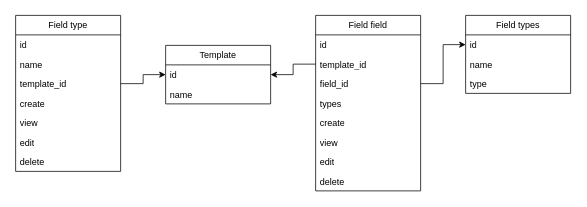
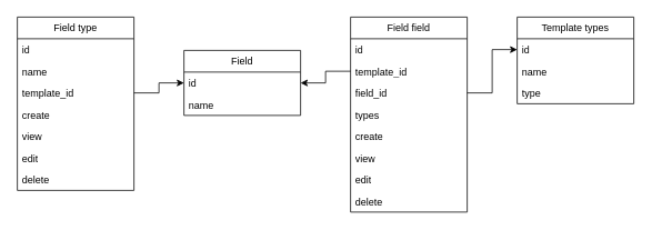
  <mxCell id="0" />
  <mxCell id="1" parent="0" />
  <mxCell id="2" value="Field type" style="swimlane;fontStyle=0;childLayout=stackLayout;horizontal=1;startSize=26;fillColor=none;horizontalStack=0;resizeParent=1;resizeParentMax=0;resizeLast=0;collapsible=1;marginBottom=0;whiteSpace=wrap;html=1;" vertex="1" parent="1"><mxGeometry x="20" y="20" width="140" height="208" as="geometry" /></mxCell>
  <mxCell id="3" value="id" style="text;strokeColor=none;fillColor=none;align=left;verticalAlign=top;spacingLeft=4;spacingRight=4;overflow=hidden;rotatable=0;points=[[0,0.5],[1,0.5]];portConstraint=eastwest;whiteSpace=wrap;html=1;" vertex="1" parent="2"><mxGeometry y="26" width="140" height="26" as="geometry" /></mxCell>
  <mxCell id="4" value="name" style="text;strokeColor=none;fillColor=none;align=left;verticalAlign=top;spacingLeft=4;spacingRight=4;overflow=hidden;rotatable=0;points=[[0,0.5],[1,0.5]];portConstraint=eastwest;whiteSpace=wrap;html=1;" vertex="1" parent="2"><mxGeometry y="52" width="140" height="26" as="geometry" /></mxCell>
  <mxCell id="5" value="template_id" style="text;strokeColor=none;fillColor=none;align=left;verticalAlign=top;spacingLeft=4;spacingRight=4;overflow=hidden;rotatable=0;points=[[0,0.5],[1,0.5]];portConstraint=eastwest;whiteSpace=wrap;html=1;" vertex="1" parent="2"><mxGeometry y="78" width="140" height="26" as="geometry" /></mxCell>
  <mxCell id="6" value="create" style="text;strokeColor=none;fillColor=none;align=left;verticalAlign=top;spacingLeft=4;spacingRight=4;overflow=hidden;rotatable=0;points=[[0,0.5],[1,0.5]];portConstraint=eastwest;whiteSpace=wrap;html=1;" vertex="1" parent="2"><mxGeometry y="104" width="140" height="26" as="geometry" /></mxCell>
  <mxCell id="7" value="view" style="text;strokeColor=none;fillColor=none;align=left;verticalAlign=top;spacingLeft=4;spacingRight=4;overflow=hidden;rotatable=0;points=[[0,0.5],[1,0.5]];portConstraint=eastwest;whiteSpace=wrap;html=1;" vertex="1" parent="2"><mxGeometry y="130" width="140" height="26" as="geometry" /></mxCell>
  <mxCell id="8" value="edit" style="text;strokeColor=none;fillColor=none;align=left;verticalAlign=top;spacingLeft=4;spacingRight=4;overflow=hidden;rotatable=0;points=[[0,0.5],[1,0.5]];portConstraint=eastwest;whiteSpace=wrap;html=1;" vertex="1" parent="2"><mxGeometry y="156" width="140" height="26" as="geometry" /></mxCell>
  <mxCell id="9" value="delete" style="text;strokeColor=none;fillColor=none;align=left;verticalAlign=top;spacingLeft=4;spacingRight=4;overflow=hidden;rotatable=0;points=[[0,0.5],[1,0.5]];portConstraint=eastwest;whiteSpace=wrap;html=1;" vertex="1" parent="2"><mxGeometry y="182" width="140" height="26" as="geometry" /></mxCell>
- <mxCell id="10" value="Template" style="swimlane;fontStyle=0;childLayout=stackLayout;horizontal=1;startSize=26;fillColor=none;horizontalStack=0;resizeParent=1;resizeParentMax=0;resizeLast=0;collapsible=1;marginBottom=0;whiteSpace=wrap;html=1;" vertex="1" parent="1"><mxGeometry x="220" y="60" width="140" height="78" as="geometry" /></mxCell>
+ <mxCell id="10" value="Field" style="swimlane;fontStyle=0;childLayout=stackLayout;horizontal=1;startSize=26;fillColor=none;horizontalStack=0;resizeParent=1;resizeParentMax=0;resizeLast=0;collapsible=1;marginBottom=0;whiteSpace=wrap;html=1;" vertex="1" parent="1"><mxGeometry x="220" y="60" width="140" height="78" as="geometry" /></mxCell>
  <mxCell id="11" value="id" style="text;strokeColor=none;fillColor=none;align=left;verticalAlign=top;spacingLeft=4;spacingRight=4;overflow=hidden;rotatable=0;points=[[0,0.5],[1,0.5]];portConstraint=eastwest;whiteSpace=wrap;html=1;" vertex="1" parent="10"><mxGeometry y="26" width="140" height="26" as="geometry" /></mxCell>
  <mxCell id="12" value="name" style="text;strokeColor=none;fillColor=none;align=left;verticalAlign=top;spacingLeft=4;spacingRight=4;overflow=hidden;rotatable=0;points=[[0,0.5],[1,0.5]];portConstraint=eastwest;whiteSpace=wrap;html=1;" vertex="1" parent="10"><mxGeometry y="52" width="140" height="26" as="geometry" /></mxCell>
- <mxCell id="13" value="Field types" style="swimlane;fontStyle=0;childLayout=stackLayout;horizontal=1;startSize=26;fillColor=none;horizontalStack=0;resizeParent=1;resizeParentMax=0;resizeLast=0;collapsible=1;marginBottom=0;whiteSpace=wrap;html=1;" vertex="1" parent="1"><mxGeometry x="620" y="20" width="140" height="104" as="geometry" /></mxCell>
+ <mxCell id="13" value="Template types" style="swimlane;fontStyle=0;childLayout=stackLayout;horizontal=1;startSize=26;fillColor=none;horizontalStack=0;resizeParent=1;resizeParentMax=0;resizeLast=0;collapsible=1;marginBottom=0;whiteSpace=wrap;html=1;" vertex="1" parent="1"><mxGeometry x="620" y="20" width="140" height="104" as="geometry" /></mxCell>
  <mxCell id="14" value="id" style="text;strokeColor=none;fillColor=none;align=left;verticalAlign=top;spacingLeft=4;spacingRight=4;overflow=hidden;rotatable=0;points=[[0,0.5],[1,0.5]];portConstraint=eastwest;whiteSpace=wrap;html=1;" vertex="1" parent="13"><mxGeometry y="26" width="140" height="26" as="geometry" /></mxCell>
  <mxCell id="15" value="name" style="text;strokeColor=none;fillColor=none;align=left;verticalAlign=top;spacingLeft=4;spacingRight=4;overflow=hidden;rotatable=0;points=[[0,0.5],[1,0.5]];portConstraint=eastwest;whiteSpace=wrap;html=1;" vertex="1" parent="13"><mxGeometry y="52" width="140" height="26" as="geometry" /></mxCell>
  <mxCell id="16" value="type" style="text;strokeColor=none;fillColor=none;align=left;verticalAlign=top;spacingLeft=4;spacingRight=4;overflow=hidden;rotatable=0;points=[[0,0.5],[1,0.5]];portConstraint=eastwest;whiteSpace=wrap;html=1;" vertex="1" parent="13"><mxGeometry y="78" width="140" height="26" as="geometry" /></mxCell>
  <mxCell id="17" value="Field field" style="swimlane;fontStyle=0;childLayout=stackLayout;horizontal=1;startSize=26;fillColor=none;horizontalStack=0;resizeParent=1;resizeParentMax=0;resizeLast=0;collapsible=1;marginBottom=0;whiteSpace=wrap;html=1;" vertex="1" parent="1"><mxGeometry x="420" y="20" width="140" height="234" as="geometry" /></mxCell>
  <mxCell id="18" value="id" style="text;strokeColor=none;fillColor=none;align=left;verticalAlign=top;spacingLeft=4;spacingRight=4;overflow=hidden;rotatable=0;points=[[0,0.5],[1,0.5]];portConstraint=eastwest;whiteSpace=wrap;html=1;" vertex="1" parent="17"><mxGeometry y="26" width="140" height="26" as="geometry" /></mxCell>
  <mxCell id="19" value="template_id" style="text;strokeColor=none;fillColor=none;align=left;verticalAlign=top;spacingLeft=4;spacingRight=4;overflow=hidden;rotatable=0;points=[[0,0.5],[1,0.5]];portConstraint=eastwest;whiteSpace=wrap;html=1;" vertex="1" parent="17"><mxGeometry y="52" width="140" height="26" as="geometry" /></mxCell>
  <mxCell id="20" value="field_id" style="text;strokeColor=none;fillColor=none;align=left;verticalAlign=top;spacingLeft=4;spacingRight=4;overflow=hidden;rotatable=0;points=[[0,0.5],[1,0.5]];portConstraint=eastwest;whiteSpace=wrap;html=1;" vertex="1" parent="17"><mxGeometry y="78" width="140" height="26" as="geometry" /></mxCell>
  <mxCell id="21" value="types" style="text;strokeColor=none;fillColor=none;align=left;verticalAlign=top;spacingLeft=4;spacingRight=4;overflow=hidden;rotatable=0;points=[[0,0.5],[1,0.5]];portConstraint=eastwest;whiteSpace=wrap;html=1;" vertex="1" parent="17"><mxGeometry y="104" width="140" height="26" as="geometry" /></mxCell>
  <mxCell id="22" value="create" style="text;strokeColor=none;fillColor=none;align=left;verticalAlign=top;spacingLeft=4;spacingRight=4;overflow=hidden;rotatable=0;points=[[0,0.5],[1,0.5]];portConstraint=eastwest;whiteSpace=wrap;html=1;" vertex="1" parent="17"><mxGeometry y="130" width="140" height="26" as="geometry" /></mxCell>
  <mxCell id="23" value="view" style="text;strokeColor=none;fillColor=none;align=left;verticalAlign=top;spacingLeft=4;spacingRight=4;overflow=hidden;rotatable=0;points=[[0,0.5],[1,0.5]];portConstraint=eastwest;whiteSpace=wrap;html=1;" vertex="1" parent="17"><mxGeometry y="156" width="140" height="26" as="geometry" /></mxCell>
  <mxCell id="24" value="edit" style="text;strokeColor=none;fillColor=none;align=left;verticalAlign=top;spacingLeft=4;spacingRight=4;overflow=hidden;rotatable=0;points=[[0,0.5],[1,0.5]];portConstraint=eastwest;whiteSpace=wrap;html=1;" vertex="1" parent="17"><mxGeometry y="182" width="140" height="26" as="geometry" /></mxCell>
  <mxCell id="25" value="delete" style="text;strokeColor=none;fillColor=none;align=left;verticalAlign=top;spacingLeft=4;spacingRight=4;overflow=hidden;rotatable=0;points=[[0,0.5],[1,0.5]];portConstraint=eastwest;whiteSpace=wrap;html=1;" vertex="1" parent="17"><mxGeometry y="208" width="140" height="26" as="geometry" /></mxCell>
  <mxCell id="26" style="edgeStyle=orthogonalEdgeStyle;rounded=0;orthogonalLoop=1;jettySize=auto;html=1;exitX=1;exitY=0.5;exitDx=0;exitDy=0;entryX=0;entryY=0.5;entryDx=0;entryDy=0;" edge="1" parent="1" source="5" target="11"><mxGeometry relative="1" as="geometry" /></mxCell>
  <mxCell id="27" style="edgeStyle=orthogonalEdgeStyle;rounded=0;orthogonalLoop=1;jettySize=auto;html=1;exitX=0;exitY=0.5;exitDx=0;exitDy=0;entryX=1;entryY=0.5;entryDx=0;entryDy=0;" edge="1" parent="1" source="19" target="11"><mxGeometry relative="1" as="geometry" /></mxCell>
  <mxCell id="28" style="edgeStyle=orthogonalEdgeStyle;rounded=0;orthogonalLoop=1;jettySize=auto;html=1;exitX=1;exitY=0.5;exitDx=0;exitDy=0;entryX=0;entryY=0.5;entryDx=0;entryDy=0;" edge="1" parent="1" source="20" target="14"><mxGeometry relative="1" as="geometry" /></mxCell>
